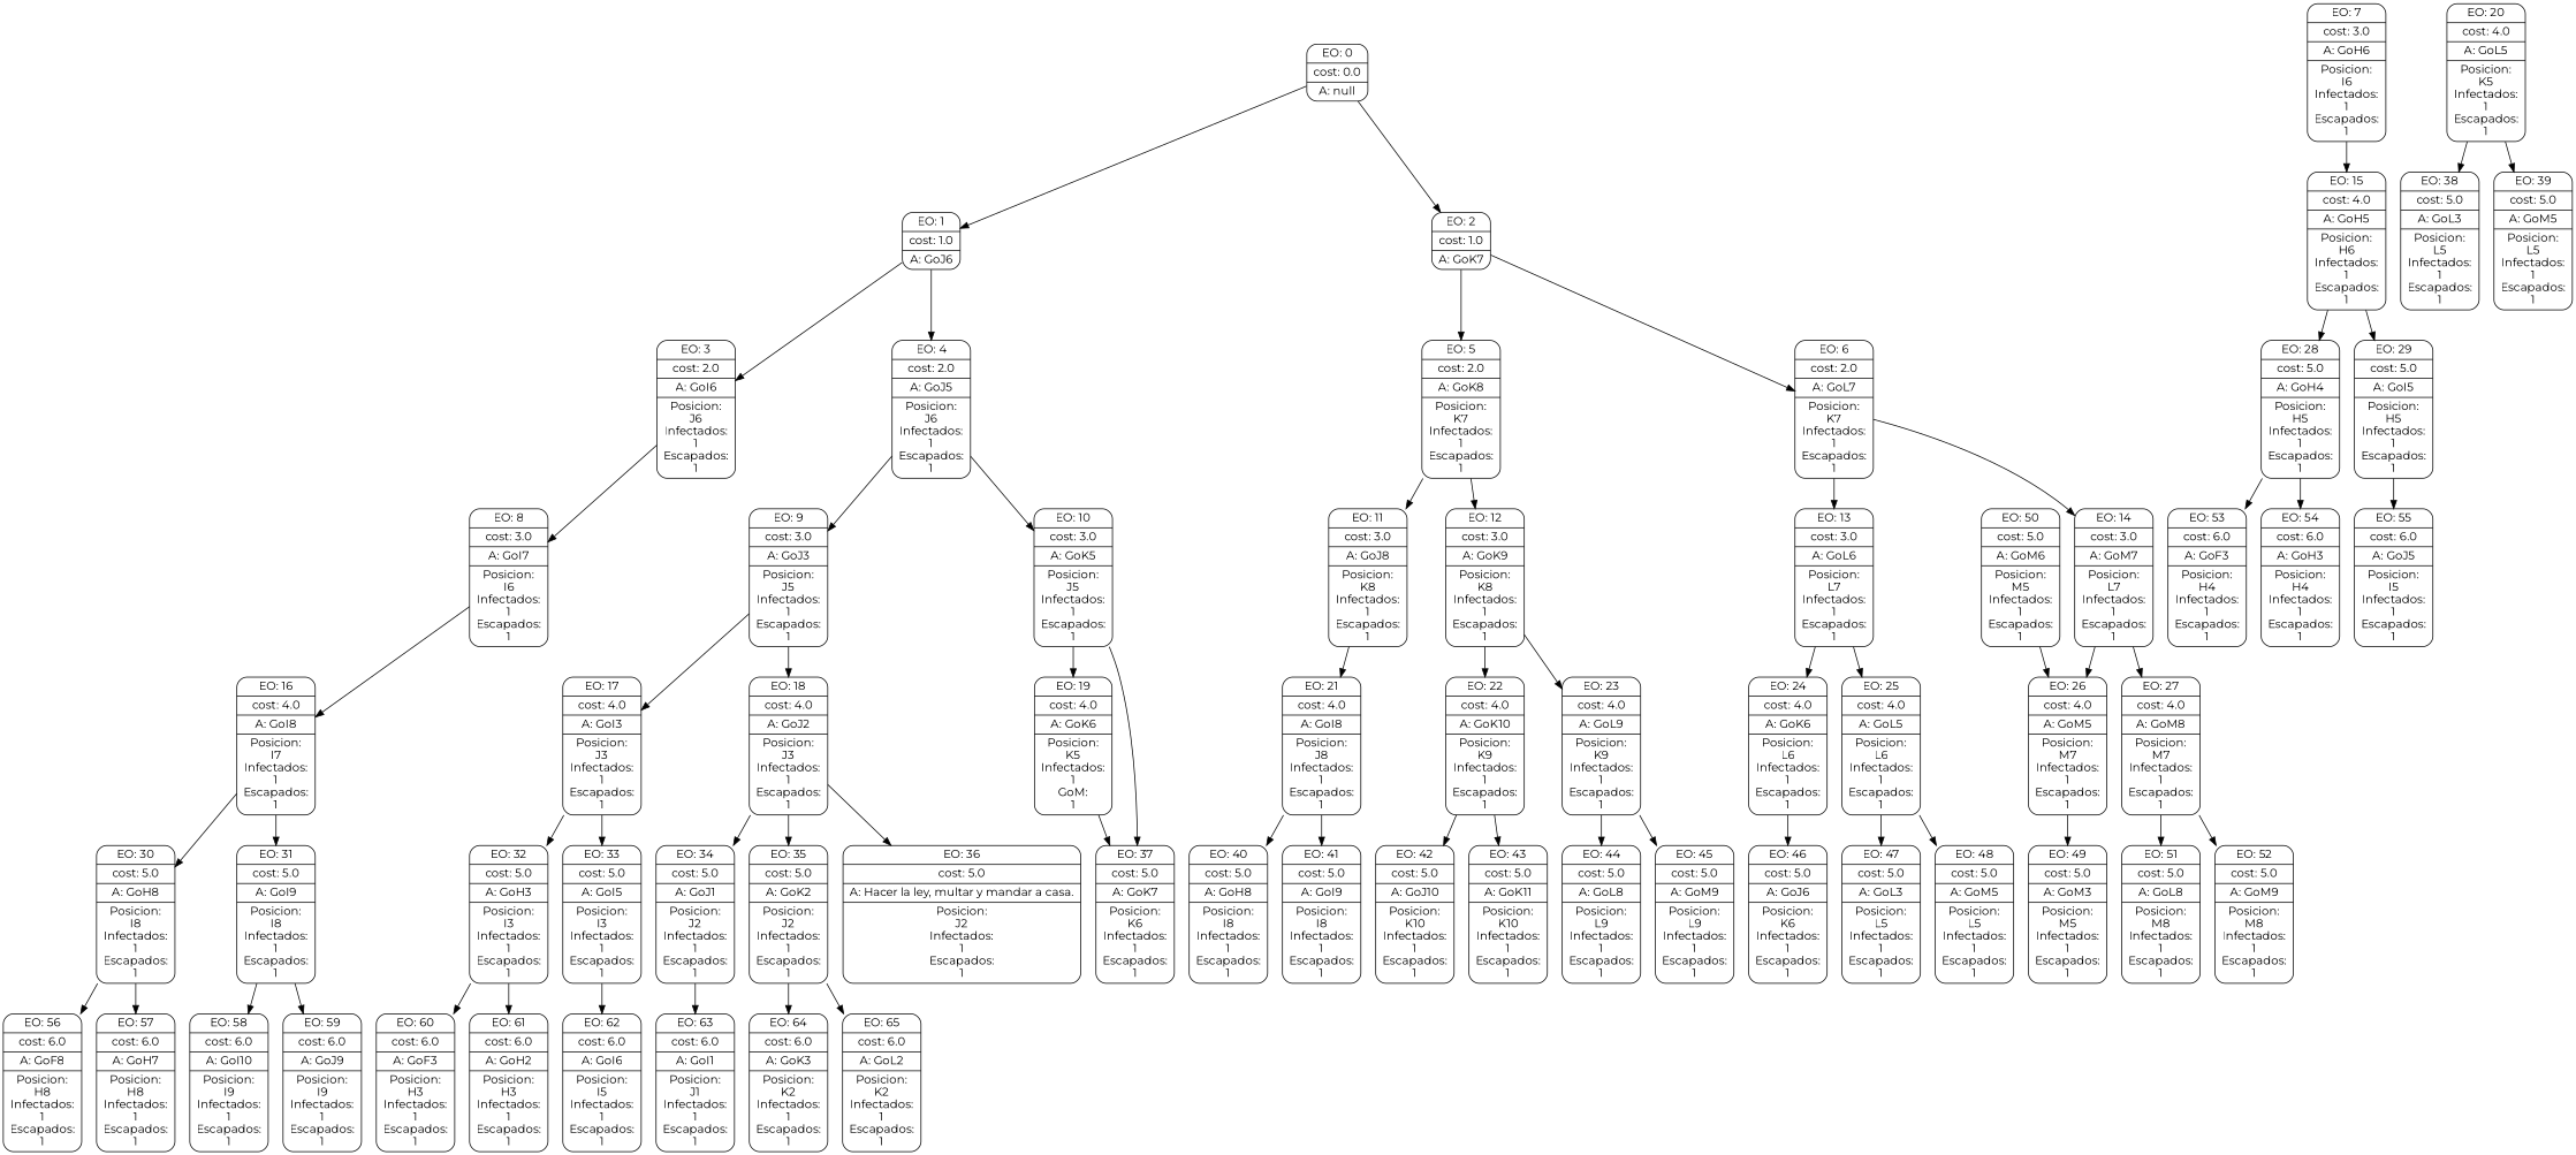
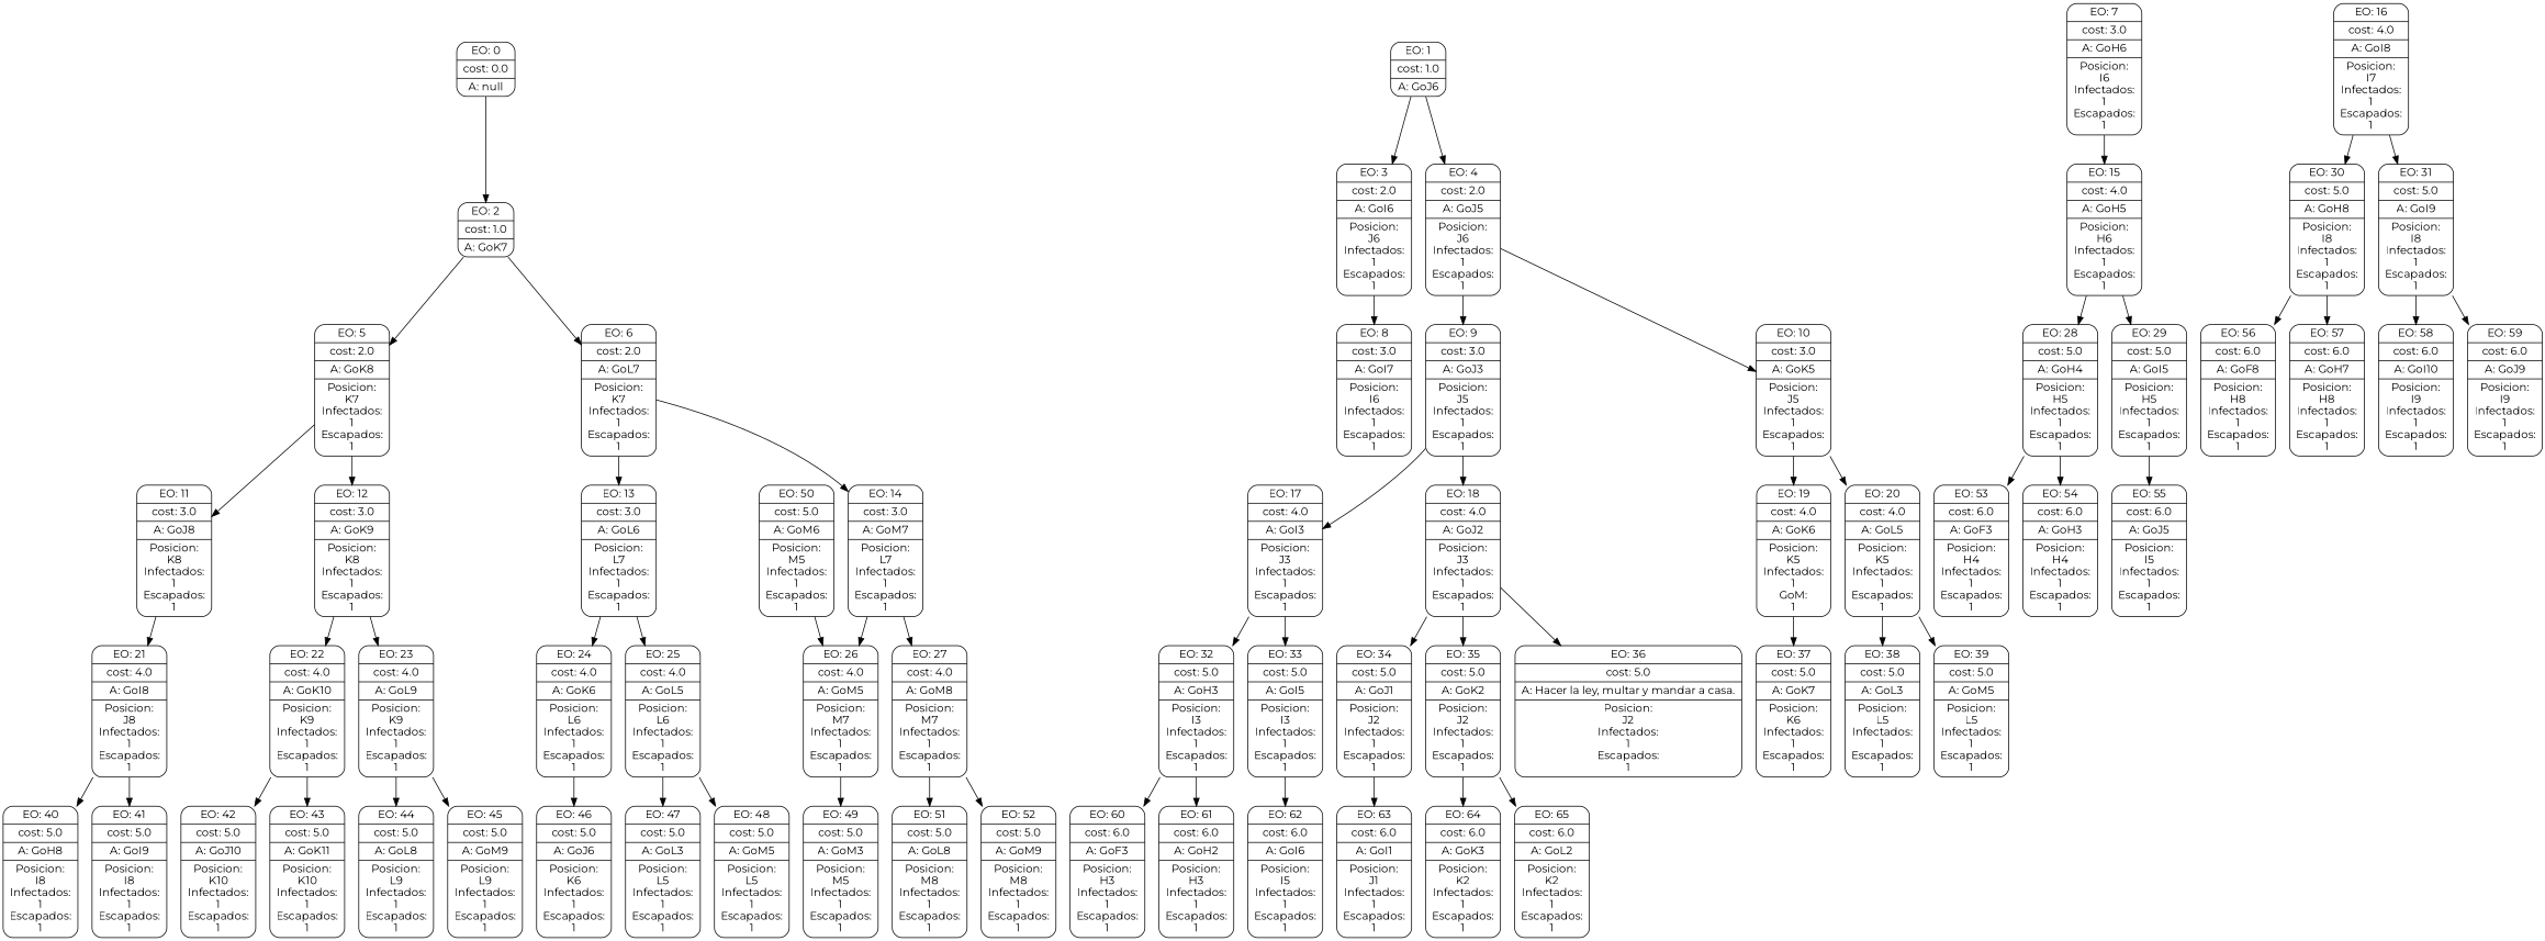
  digraph {
    fontname=Montserrat
    node [fontname=Montserrat shape=Mrecord]
    edge [fontname=Montserrat]
    n1 [label="{EO: 0|cost: 0.0|A: null}"]
    n2 [label="{EO: 1|cost: 1.0|A: GoJ6}"]
    n3 [label="{EO: 2|cost: 1.0|A: GoK7}"]
    n4 [label="{EO: 3|cost: 2.0|A: GoI6|Posicion:\nJ6\nInfectados:\n1\nEscapados:\n1}"]
    n5 [label="{EO: 4|cost: 2.0|A: GoJ5|Posicion:\nJ6\nInfectados:\n1\nEscapados:\n1}"]
    n6 [label="{EO: 5|cost: 2.0|A: GoK8|Posicion:\nK7\nInfectados:\n1\nEscapados:\n1}"]
    n7 [label="{EO: 6|cost: 2.0|A: GoL7|Posicion:\nK7\nInfectados:\n1\nEscapados:\n1}"]
    n8 [label="{EO: 8|cost: 3.0|A: GoI7|Posicion:\nI6\nInfectados:\n1\nEscapados:\n1}"]
    n9 [label="{EO: 9|cost: 3.0|A: GoJ3|Posicion:\nJ5\nInfectados:\n1\nEscapados:\n1}"]
    n10 [label="{EO: 10|cost: 3.0|A: GoK5|Posicion:\nJ5\nInfectados:\n1\nEscapados:\n1}"]
    n11 [label="{EO: 7|cost: 3.0|A: GoH6|Posicion:\nI6\nInfectados:\n1\nEscapados:\n1}"]
    n12 [label="{EO: 15|cost: 4.0|A: GoH5|Posicion:\nH6\nInfectados:\n1\nEscapados:\n1}"]
    n13 [label="{EO: 16|cost: 4.0|A: GoI8|Posicion:\nI7\nInfectados:\n1\nEscapados:\n1}"]
    n14 [label="{EO: 28|cost: 5.0|A: GoH4|Posicion:\nH5\nInfectados:\n1\nEscapados:\n1}"]
    n15 [label="{EO: 29|cost: 5.0|A: GoI5|Posicion:\nH5\nInfectados:\n1\nEscapados:\n1}"]
    n16 [label="{EO: 53|cost: 6.0|A: GoF3|Posicion:\nH4\nInfectados:\n1\nEscapados:\n1}"]
    n17 [label="{EO: 54|cost: 6.0|A: GoH3|Posicion:\nH4\nInfectados:\n1\nEscapados:\n1}"]
    n18 [label="{EO: 55|cost: 6.0|A: GoJ5|Posicion:\nI5\nInfectados:\n1\nEscapados:\n1}"]
    n19 [label="{EO: 30|cost: 5.0|A: GoH8|Posicion:\nI8\nInfectados:\n1\nEscapados:\n1}"]
    n20 [label="{EO: 31|cost: 5.0|A: GoI9|Posicion:\nI8\nInfectados:\n1\nEscapados:\n1}"]
    n21 [label="{EO: 56|cost: 6.0|A: GoF8|Posicion:\nH8\nInfectados:\n1\nEscapados:\n1}"]
    n22 [label="{EO: 57|cost: 6.0|A: GoH7|Posicion:\nH8\nInfectados:\n1\nEscapados:\n1}"]
    n23 [label="{EO: 58|cost: 6.0|A: GoI10|Posicion:\nI9\nInfectados:\n1\nEscapados:\n1}"]
    n24 [label="{EO: 59|cost: 6.0|A: GoJ9|Posicion:\nI9\nInfectados:\n1\nEscapados:\n1}"]
    n25 [label="{EO: 17|cost: 4.0|A: GoI3|Posicion:\nJ3\nInfectados:\n1\nEscapados:\n1}"]
    n26 [label="{EO: 18|cost: 4.0|A: GoJ2|Posicion:\nJ3\nInfectados:\n1\nEscapados:\n1}"]
    n27 [label="{EO: 19|cost: 4.0|A: GoK6|Posicion:\nK5\nInfectados:\n1\nGoM:\n1}"]
    n28 [label="{EO: 20|cost: 4.0|A: GoL5|Posicion:\nK5\nInfectados:\n1\nEscapados:\n1}"]
    n29 [label="{EO: 32|cost: 5.0|A: GoH3|Posicion:\nI3\nInfectados:\n1\nEscapados:\n1}"]
    n30 [label="{EO: 33|cost: 5.0|A: GoI5|Posicion:\nI3\nInfectados:\n1\nEscapados:\n1}"]
    n31 [label="{EO: 34|cost: 5.0|A: GoJ1|Posicion:\nJ2\nInfectados:\n1\nEscapados:\n1}"]
    n32 [label="{EO: 35|cost: 5.0|A: GoK2|Posicion:\nJ2\nInfectados:\n1\nEscapados:\n1}"]
    n33 [label="{EO: 36|cost: 5.0|A: Hacer la ley, multar y mandar a casa.|Posicion:\nJ2\nInfectados:\n1\nEscapados:\n1}"]
    n34 [label="{EO: 60|cost: 6.0|A: GoF3|Posicion:\nH3\nInfectados:\n1\nEscapados:\n1}"]
    n35 [label="{EO: 61|cost: 6.0|A: GoH2|Posicion:\nH3\nInfectados:\n1\nEscapados:\n1}"]
    n36 [label="{EO: 62|cost: 6.0|A: GoI6|Posicion:\nI5\nInfectados:\n1\nEscapados:\n1}"]
    n37 [label="{EO: 63|cost: 6.0|A: GoI1|Posicion:\nJ1\nInfectados:\n1\nEscapados:\n1}"]
    n38 [label="{EO: 64|cost: 6.0|A: GoK3|Posicion:\nK2\nInfectados:\n1\nEscapados:\n1}"]
    n39 [label="{EO: 65|cost: 6.0|A: GoL2|Posicion:\nK2\nInfectados:\n1\nEscapados:\n1}"]
    n40 [label="{EO: 37|cost: 5.0|A: GoK7|Posicion:\nK6\nInfectados:\n1\nEscapados:\n1}"]
    n41 [label="{EO: 38|cost: 5.0|A: GoL3|Posicion:\nL5\nInfectados:\n1\nEscapados:\n1}"]
    n42 [label="{EO: 39|cost: 5.0|A: GoM5|Posicion:\nL5\nInfectados:\n1\nEscapados:\n1}"]
    n43 [label="{EO: 11|cost: 3.0|A: GoJ8|Posicion:\nK8\nInfectados:\n1\nEscapados:\n1}"]
    n44 [label="{EO: 12|cost: 3.0|A: GoK9|Posicion:\nK8\nInfectados:\n1\nEscapados:\n1}"]
    n45 [label="{EO: 13|cost: 3.0|A: GoL6|Posicion:\nL7\nInfectados:\n1\nEscapados:\n1}"]
    n46 [label="{EO: 14|cost: 3.0|A: GoM7|Posicion:\nL7\nInfectados:\n1\nEscapados:\n1}"]
    n47 [label="{EO: 21|cost: 4.0|A: GoI8|Posicion:\nJ8\nInfectados:\n1\nEscapados:\n1}"]
    n48 [label="{EO: 22|cost: 4.0|A: GoK10|Posicion:\nK9\nInfectados:\n1\nEscapados:\n1}"]
    n49 [label="{EO: 23|cost: 4.0|A: GoL9|Posicion:\nK9\nInfectados:\n1\nEscapados:\n1}"]
    n50 [label="{EO: 40|cost: 5.0|A: GoH8|Posicion:\nI8\nInfectados:\n1\nEscapados:\n1}"]
    n51 [label="{EO: 41|cost: 5.0|A: GoI9|Posicion:\nI8\nInfectados:\n1\nEscapados:\n1}"]
    n52 [label="{EO: 42|cost: 5.0|A: GoJ10|Posicion:\nK10\nInfectados:\n1\nEscapados:\n1}"]
    n53 [label="{EO: 43|cost: 5.0|A: GoK11|Posicion:\nK10\nInfectados:\n1\nEscapados:\n1}"]
    n54 [label="{EO: 44|cost: 5.0|A: GoL8|Posicion:\nL9\nInfectados:\n1\nEscapados:\n1}"]
    n55 [label="{EO: 45|cost: 5.0|A: GoM9|Posicion:\nL9\nInfectados:\n1\nEscapados:\n1}"]
    n56 [label="{EO: 24|cost: 4.0|A: GoK6|Posicion:\nL6\nInfectados:\n1\nEscapados:\n1}"]
    n57 [label="{EO: 25|cost: 4.0|A: GoL5|Posicion:\nL6\nInfectados:\n1\nEscapados:\n1}"]
    n58 [label="{EO: 26|cost: 4.0|A: GoM5|Posicion:\nM7\nInfectados:\n1\nEscapados:\n1}"]
    n59 [label="{EO: 27|cost: 4.0|A: GoM8|Posicion:\nM7\nInfectados:\n1\nEscapados:\n1}"]
    n60 [label="{EO: 46|cost: 5.0|A: GoJ6|Posicion:\nK6\nInfectados:\n1\nEscapados:\n1}"]
    n61 [label="{EO: 47|cost: 5.0|A: GoL3|Posicion:\nL5\nInfectados:\n1\nEscapados:\n1}"]
    n62 [label="{EO: 48|cost: 5.0|A: GoM5|Posicion:\nL5\nInfectados:\n1\nEscapados:\n1}"]
    n63 [label="{EO: 49|cost: 5.0|A: GoM3|Posicion:\nM5\nInfectados:\n1\nEscapados:\n1}"]
    n64 [label="{EO: 51|cost: 5.0|A: GoL8|Posicion:\nM8\nInfectados:\n1\nEscapados:\n1}"]
    n65 [label="{EO: 52|cost: 5.0|A: GoM9|Posicion:\nM8\nInfectados:\n1\nEscapados:\n1}"]
    n66 [label="{EO: 50|cost: 5.0|A: GoM6|Posicion:\nM5\nInfectados:\n1\nEscapados:\n1}"]
-   n1 -> n2
    n1 -> n3
    n2 -> n4
    n2 -> n5
    n3 -> n6
    n3 -> n7
    n4 -> n8
    n5 -> n9
    n5 -> n10
    n6 -> n43
    n6 -> n44
    n7 -> n45
    n7 -> n46
-   n8 -> n13
    n9 -> n25
    n9 -> n26
    n10 -> n27
-   n10 -> n40
+   n10 -> n28
    n11 -> n12
    n12 -> n14
    n12 -> n15
    n13 -> n19
    n13 -> n20
    n14 -> n16
    n14 -> n17
    n15 -> n18
    n19 -> n21
    n19 -> n22
    n20 -> n23
    n20 -> n24
    n25 -> n29
    n25 -> n30
    n26 -> n31
    n26 -> n32
    n26 -> n33
    n27 -> n40
    n28 -> n41
    n28 -> n42
    n29 -> n34
    n29 -> n35
    n30 -> n36
    n31 -> n37
    n32 -> n38
    n32 -> n39
    n43 -> n47
    n44 -> n48
    n44 -> n49
    n45 -> n56
    n45 -> n57
    n46 -> n58
    n46 -> n59
    n47 -> n50
    n47 -> n51
    n48 -> n52
    n48 -> n53
    n49 -> n54
    n49 -> n55
    n56 -> n60
    n57 -> n61
    n57 -> n62
    n58 -> n63
    n59 -> n64
    n59 -> n65
    n66 -> n58
  }
